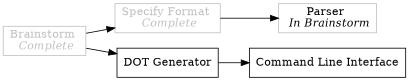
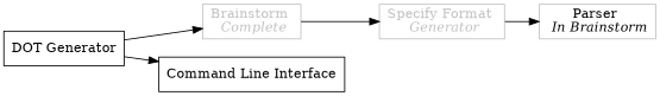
  digraph {
    rankdir=LR
    node [color=gray shape=record splines=curve]
    n1 [label=<<font color='gray'>Brainstorm <br/> <i>Complete</i></font>>]
-   n2 [label=<<font color='gray'>Specify Format <br/> <i>Complete</i></font>>]
+   n2 [label=<<font color='gray'>Specify Format <br/> <i>Generator</i></font>>]
    n3 [label=<DOT Generator> color=""]
    n4 [label=<Parser <br/> <i>In Brainstorm</i>>]
    n5 [label=<Command Line Interface> color=""]
    n1 -> n2
-   n1 -> n3
+   n3 -> n1
    n2 -> n4
    n3 -> n5
  }
